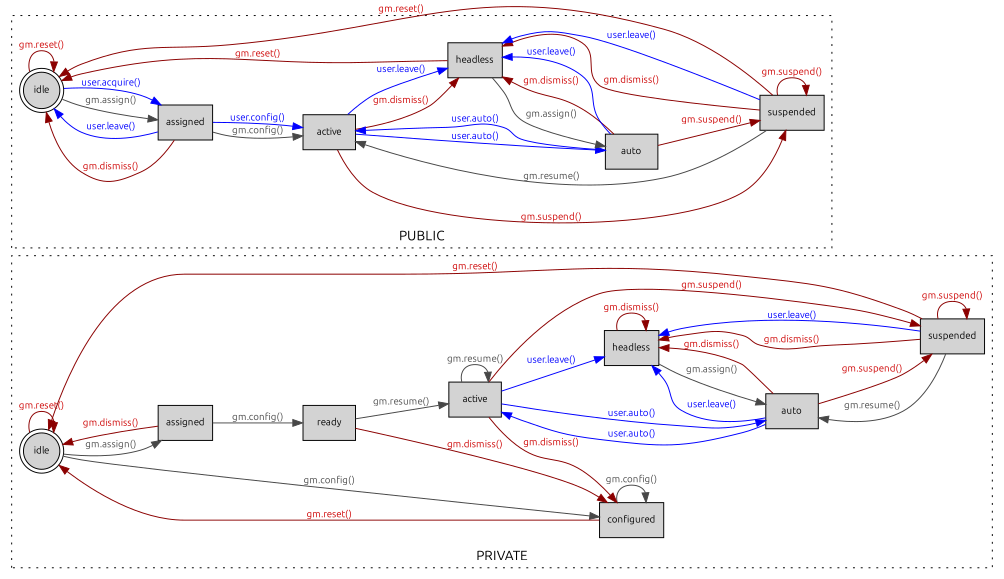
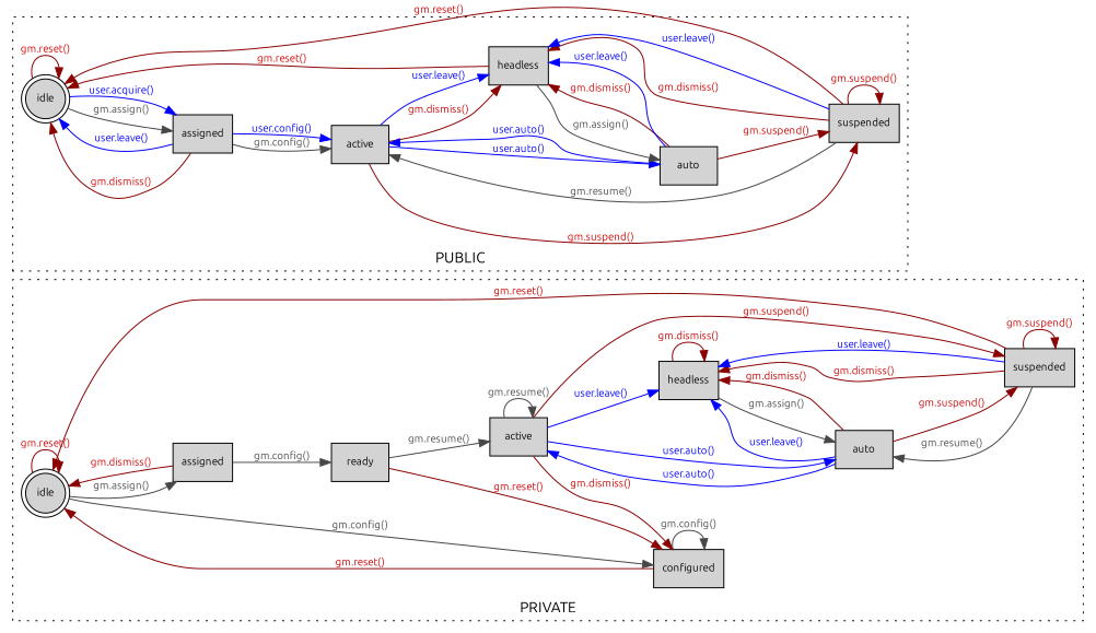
  digraph {
    fontname=Ubuntu
    rankdir=LR
    scale=2
    node [fillcolor=lightgrey fontname=Ubuntu fontsize=10 shape=box style=filled]
    edge [color=red4 fontcolor=red3 fontname=Ubuntu fontsize=10]
    n1 [label=idle shape=doublecircle]
    n2 [label=assigned]
    n3 [label=configured]
    n4 [label=ready]
    n5 [label=active]
    n6 [label=headless]
    n7 [label=auto]
    n8 [label=suspended]
    n9 [label=idle shape=doublecircle]
    n10 [label=assigned]
    n11 [label=active]
    n12 [label=headless]
    n13 [label=auto]
    n14 [label=suspended]
    subgraph cluster_1 {
      label=PRIVATE
      labelloc=b
      style=dotted
      n1
      n2
      n3
      n4
      n5
      n6
      n7
      n8
    }
    subgraph cluster_2 {
      label=PUBLIC
      labelloc=b
      style=dotted
      n9
      n10
      n11
      n12
      n13
      n14
    }
    n1 -> n1 [label="gm.reset()"]
    n1 -> n2 [color=gray28 fontcolor=gray29 label="gm.assign()"]
    n1 -> n3 [color=gray28 fontcolor=gray29 label="gm.config()"]
    n2 -> n1 [label="gm.dismiss()"]
    n2 -> n4 [color=gray28 fontcolor=gray29 label="gm.config()"]
    n3 -> n1 [label="gm.reset()"]
    n3 -> n3 [color=gray28 fontcolor=gray29 label="gm.config()"]
-   n4 -> n3 [label="gm.dismiss()"]
+   n4 -> n3 [label="gm.reset()"]
    n4 -> n5 [color=gray28 fontcolor=gray29 label="gm.resume()"]
    n5 -> n3 [label="gm.dismiss()"]
    n5 -> n5 [color=gray28 fontcolor=gray29 label="gm.resume()"]
    n5 -> n6 [color=blue fontcolor=blue label="user.leave()"]
    n5 -> n7 [color=blue fontcolor=blue label="user.auto()"]
    n5 -> n8 [label="gm.suspend()"]
    n6 -> n6 [label="gm.dismiss()"]
    n6 -> n7 [color=gray28 fontcolor=gray29 label="gm.assign()"]
    n7 -> n5 [color=blue fontcolor=blue label="user.auto()"]
    n7 -> n6 [label="gm.dismiss()"]
    n7 -> n6 [color=blue fontcolor=blue label="user.leave()"]
    n7 -> n8 [label="gm.suspend()"]
    n8 -> n1 [label="gm.reset()"]
    n8 -> n6 [label="gm.dismiss()"]
    n8 -> n6 [color=blue fontcolor=blue label="user.leave()"]
    n8 -> n7 [color=gray28 fontcolor=gray29 label="gm.resume()"]
    n8 -> n8 [label="gm.suspend()"]
    n9 -> n9 [label="gm.reset()"]
    n9 -> n10 [color=gray28 fontcolor=gray29 label="gm.assign()"]
    n9 -> n10 [color=blue fontcolor=blue label="user.acquire()"]
    n10 -> n9 [label="gm.dismiss()"]
    n10 -> n9 [color=blue fontcolor=blue label="user.leave()"]
    n10 -> n11 [color=gray28 fontcolor=gray29 label="gm.config()"]
    n10 -> n11 [color=blue fontcolor=blue label="user.config()"]
    n11 -> n12 [label="gm.dismiss()"]
    n11 -> n12 [color=blue fontcolor=blue label="user.leave()"]
    n11 -> n13 [color=blue fontcolor=blue label="user.auto()"]
    n11 -> n14 [label="gm.suspend()"]
    n12 -> n9 [label="gm.reset()"]
    n12 -> n13 [color=gray28 fontcolor=gray29 label="gm.assign()"]
    n13 -> n11 [color=blue fontcolor=blue label="user.auto()"]
    n13 -> n12 [label="gm.dismiss()"]
    n13 -> n12 [color=blue fontcolor=blue label="user.leave()"]
    n13 -> n14 [label="gm.suspend()"]
    n14 -> n9 [label="gm.reset()"]
    n14 -> n11 [color=gray28 fontcolor=gray29 label="gm.resume()"]
    n14 -> n12 [label="gm.dismiss()"]
    n14 -> n12 [color=blue fontcolor=blue label="user.leave()"]
    n14 -> n14 [label="gm.suspend()"]
  }
